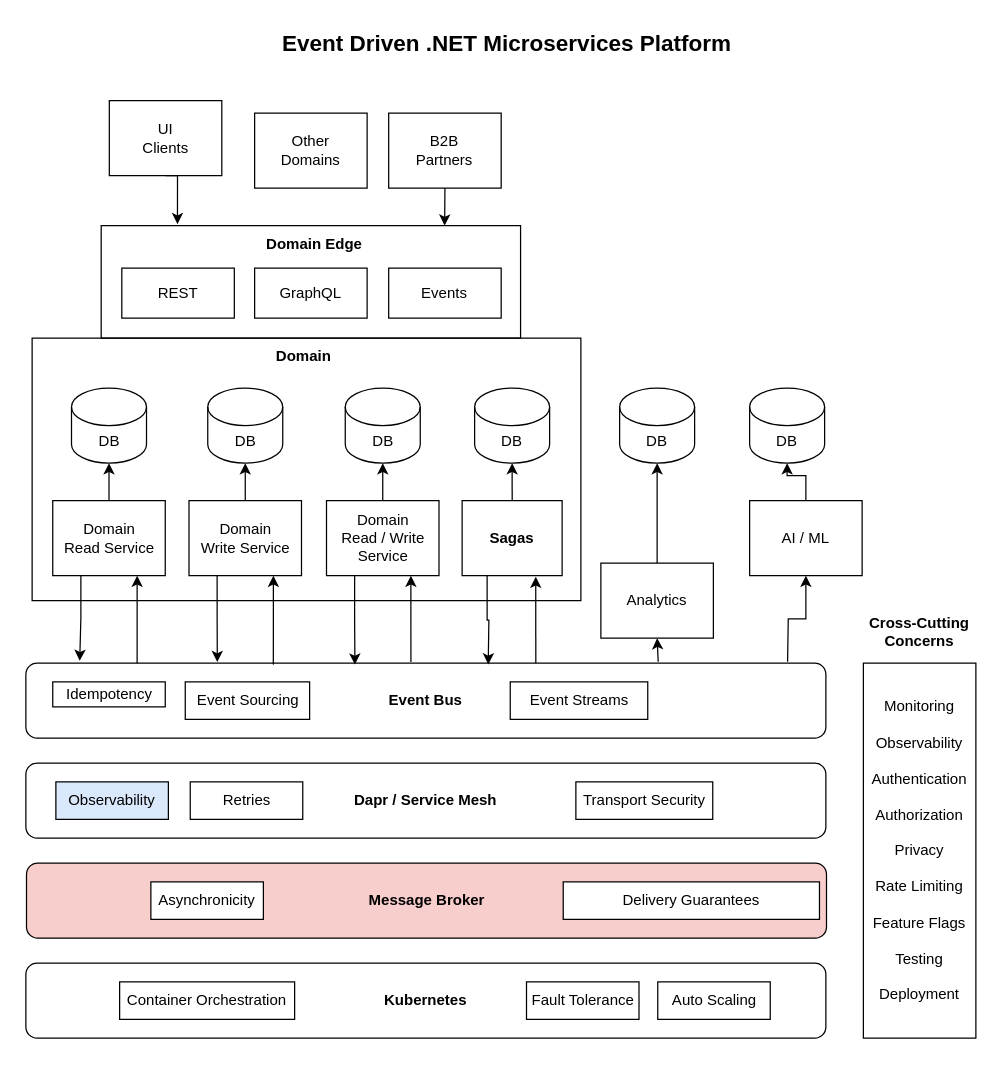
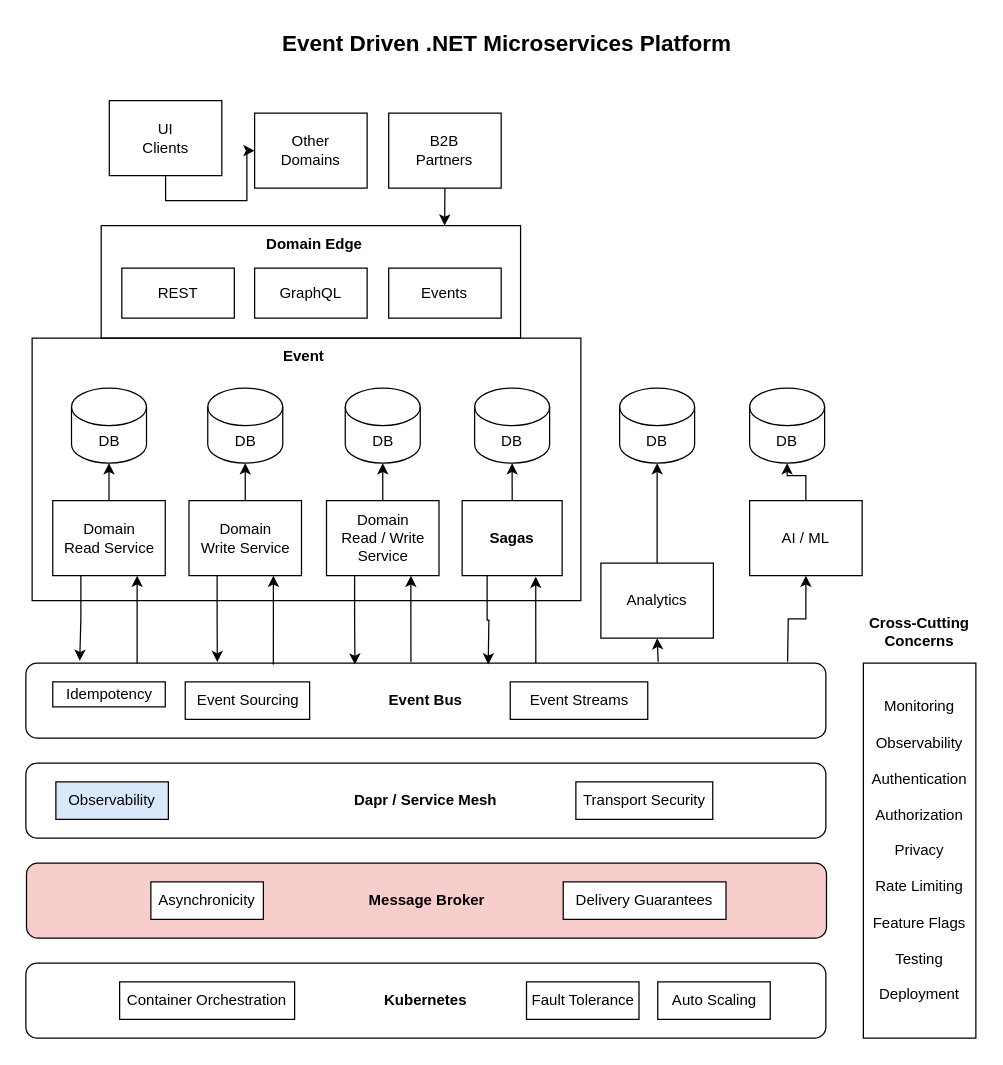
  <mxCell id="0" />
  <mxCell id="1" parent="0" />
  <mxCell id="2" value="" style="rounded=0;whiteSpace=wrap;html=1;fillColor=none;" parent="1" vertex="1"><mxGeometry x="25" y="270" width="439" height="210" as="geometry" /></mxCell>
  <mxCell id="3" value="Event Bus" style="rounded=1;whiteSpace=wrap;html=1;fontStyle=1" parent="1" vertex="1"><mxGeometry x="20" y="530" width="640" height="60" as="geometry" /></mxCell>
  <mxCell id="4" value="Message Broker" style="rounded=1;whiteSpace=wrap;html=1;fontStyle=1;fillColor=#f8cecc;" parent="1" vertex="1"><mxGeometry x="20.5" y="690" width="640" height="60" as="geometry" /></mxCell>
  <mxCell id="5" value="Kubernetes" style="rounded=1;whiteSpace=wrap;html=1;fontStyle=1" parent="1" vertex="1"><mxGeometry x="20" y="770" width="640" height="60" as="geometry" /></mxCell>
  <mxCell id="6" value="DB" style="shape=cylinder3;whiteSpace=wrap;html=1;boundedLbl=1;backgroundOutline=1;size=15;" parent="1" vertex="1"><mxGeometry x="56.5" y="310" width="60" height="60" as="geometry" /></mxCell>
  <mxCell id="7" style="edgeStyle=orthogonalEdgeStyle;rounded=0;orthogonalLoop=1;jettySize=auto;html=1;exitX=0.25;exitY=1;exitDx=0;exitDy=0;entryX=0.122;entryY=-0.03;entryDx=0;entryDy=0;entryPerimeter=0;" parent="1" source="10" edge="1"><mxGeometry relative="1" as="geometry"><mxPoint x="63.08" y="528.2" as="targetPoint" /></mxGeometry></mxCell>
  <mxCell id="8" style="edgeStyle=orthogonalEdgeStyle;rounded=0;orthogonalLoop=1;jettySize=auto;html=1;exitX=0.75;exitY=1;exitDx=0;exitDy=0;startArrow=classic;startFill=1;endArrow=none;endFill=0;" parent="1" source="10" edge="1"><mxGeometry relative="1" as="geometry"><mxPoint x="109" y="530" as="targetPoint" /></mxGeometry></mxCell>
  <mxCell id="9" style="edgeStyle=orthogonalEdgeStyle;rounded=0;orthogonalLoop=1;jettySize=auto;html=1;exitX=0.5;exitY=0;exitDx=0;exitDy=0;entryX=0.5;entryY=1;entryDx=0;entryDy=0;entryPerimeter=0;startArrow=none;startFill=0;endArrow=classic;endFill=1;" parent="1" source="10" target="6" edge="1"><mxGeometry relative="1" as="geometry" /></mxCell>
  <mxCell id="10" value="Domain&lt;br&gt;Read Service" style="rounded=0;whiteSpace=wrap;html=1;" parent="1" vertex="1"><mxGeometry x="41.5" y="400" width="90" height="60" as="geometry" /></mxCell>
  <mxCell id="11" value="DB" style="shape=cylinder3;whiteSpace=wrap;html=1;boundedLbl=1;backgroundOutline=1;size=15;" parent="1" vertex="1"><mxGeometry x="165.5" y="310" width="60" height="60" as="geometry" /></mxCell>
  <mxCell id="12" style="edgeStyle=orthogonalEdgeStyle;rounded=0;orthogonalLoop=1;jettySize=auto;html=1;exitX=0.75;exitY=1;exitDx=0;exitDy=0;entryX=0.364;entryY=0.02;entryDx=0;entryDy=0;entryPerimeter=0;startArrow=classic;startFill=1;endArrow=none;endFill=0;" parent="1" source="15" edge="1"><mxGeometry relative="1" as="geometry"><mxPoint x="217.96" y="531.2" as="targetPoint" /></mxGeometry></mxCell>
  <mxCell id="13" style="edgeStyle=orthogonalEdgeStyle;rounded=0;orthogonalLoop=1;jettySize=auto;html=1;exitX=0.25;exitY=1;exitDx=0;exitDy=0;entryX=0.294;entryY=-0.014;entryDx=0;entryDy=0;entryPerimeter=0;startArrow=none;startFill=0;endArrow=classic;endFill=1;" parent="1" source="15" edge="1"><mxGeometry relative="1" as="geometry"><mxPoint x="173.16" y="529.16" as="targetPoint" /></mxGeometry></mxCell>
  <mxCell id="14" style="edgeStyle=orthogonalEdgeStyle;rounded=0;orthogonalLoop=1;jettySize=auto;html=1;entryX=0.5;entryY=1;entryDx=0;entryDy=0;entryPerimeter=0;startArrow=none;startFill=0;endArrow=classic;endFill=1;" parent="1" source="15" target="11" edge="1"><mxGeometry relative="1" as="geometry" /></mxCell>
  <mxCell id="15" value="Domain&lt;br&gt;Write Service" style="rounded=0;whiteSpace=wrap;html=1;" parent="1" vertex="1"><mxGeometry x="150.5" y="400" width="90" height="60" as="geometry" /></mxCell>
  <mxCell id="16" value="DB" style="shape=cylinder3;whiteSpace=wrap;html=1;boundedLbl=1;backgroundOutline=1;size=15;" parent="1" vertex="1"><mxGeometry x="275.5" y="310" width="60" height="60" as="geometry" /></mxCell>
  <mxCell id="17" style="edgeStyle=orthogonalEdgeStyle;rounded=0;orthogonalLoop=1;jettySize=auto;html=1;exitX=0.75;exitY=1;exitDx=0;exitDy=0;entryX=0.536;entryY=-0.014;entryDx=0;entryDy=0;entryPerimeter=0;startArrow=classic;startFill=1;endArrow=none;endFill=0;" parent="1" source="20" edge="1"><mxGeometry relative="1" as="geometry"><mxPoint x="328.04" y="529.16" as="targetPoint" /></mxGeometry></mxCell>
  <mxCell id="18" style="edgeStyle=orthogonalEdgeStyle;rounded=0;orthogonalLoop=1;jettySize=auto;html=1;exitX=0.25;exitY=1;exitDx=0;exitDy=0;entryX=0.466;entryY=0.02;entryDx=0;entryDy=0;entryPerimeter=0;startArrow=none;startFill=0;endArrow=classic;endFill=1;" parent="1" source="20" edge="1"><mxGeometry relative="1" as="geometry"><mxPoint x="283.24" y="531.2" as="targetPoint" /></mxGeometry></mxCell>
  <mxCell id="19" style="edgeStyle=orthogonalEdgeStyle;rounded=0;orthogonalLoop=1;jettySize=auto;html=1;entryX=0.5;entryY=1;entryDx=0;entryDy=0;entryPerimeter=0;startArrow=none;startFill=0;endArrow=classic;endFill=1;" parent="1" source="20" target="16" edge="1"><mxGeometry relative="1" as="geometry" /></mxCell>
  <mxCell id="20" value="Domain&lt;br&gt;Read / Write Service" style="rounded=0;whiteSpace=wrap;html=1;" parent="1" vertex="1"><mxGeometry x="260.5" y="400" width="90" height="60" as="geometry" /></mxCell>
  <mxCell id="21" value="DB" style="shape=cylinder3;whiteSpace=wrap;html=1;boundedLbl=1;backgroundOutline=1;size=15;" parent="1" vertex="1"><mxGeometry x="495" y="310" width="60" height="60" as="geometry" /></mxCell>
  <mxCell id="22" style="edgeStyle=orthogonalEdgeStyle;rounded=0;orthogonalLoop=1;jettySize=auto;html=1;exitX=0.5;exitY=1;exitDx=0;exitDy=0;startArrow=classic;startFill=1;endArrow=none;endFill=0;entryX=0.674;entryY=-0.018;entryDx=0;entryDy=0;entryPerimeter=0;" parent="1" source="24" edge="1"><mxGeometry relative="1" as="geometry"><mxPoint x="525.86" y="528.92" as="targetPoint" /></mxGeometry></mxCell>
  <mxCell id="23" style="edgeStyle=orthogonalEdgeStyle;rounded=0;orthogonalLoop=1;jettySize=auto;html=1;entryX=0.5;entryY=1;entryDx=0;entryDy=0;entryPerimeter=0;startArrow=none;startFill=0;endArrow=classic;endFill=1;" parent="1" source="24" target="21" edge="1"><mxGeometry relative="1" as="geometry" /></mxCell>
  <mxCell id="24" value="Analytics" style="rounded=0;whiteSpace=wrap;html=1;" parent="1" vertex="1"><mxGeometry x="480" y="450" width="90" height="60" as="geometry" /></mxCell>
  <mxCell id="25" value="DB" style="shape=cylinder3;whiteSpace=wrap;html=1;boundedLbl=1;backgroundOutline=1;size=15;" parent="1" vertex="1"><mxGeometry x="599" y="310" width="60" height="60" as="geometry" /></mxCell>
  <mxCell id="26" style="edgeStyle=orthogonalEdgeStyle;rounded=0;orthogonalLoop=1;jettySize=auto;html=1;exitX=0.5;exitY=1;exitDx=0;exitDy=0;entryX=0.842;entryY=-0.018;entryDx=0;entryDy=0;entryPerimeter=0;startArrow=classic;startFill=1;endArrow=none;endFill=0;" parent="1" source="28" edge="1"><mxGeometry relative="1" as="geometry"><mxPoint x="629.38" y="528.92" as="targetPoint" /></mxGeometry></mxCell>
  <mxCell id="27" style="edgeStyle=orthogonalEdgeStyle;rounded=0;orthogonalLoop=1;jettySize=auto;html=1;entryX=0.5;entryY=1;entryDx=0;entryDy=0;entryPerimeter=0;startArrow=none;startFill=0;endArrow=classic;endFill=1;" parent="1" source="28" target="25" edge="1"><mxGeometry relative="1" as="geometry" /></mxCell>
  <mxCell id="28" value="AI / ML" style="rounded=0;whiteSpace=wrap;html=1;" parent="1" vertex="1"><mxGeometry x="599" y="400" width="90" height="60" as="geometry" /></mxCell>
- <mxCell id="29" value="&lt;b&gt;Domain&lt;/b&gt;" style="text;html=1;strokeColor=none;fillColor=none;align=center;verticalAlign=middle;whiteSpace=wrap;rounded=0;" parent="1" vertex="1"><mxGeometry x="25" y="270" width="435" height="30" as="geometry" /></mxCell>
+ <mxCell id="29" value="&lt;b&gt;Event&lt;/b&gt;" style="text;html=1;strokeColor=none;fillColor=none;align=center;verticalAlign=middle;whiteSpace=wrap;rounded=0;" parent="1" vertex="1"><mxGeometry x="25" y="270" width="435" height="30" as="geometry" /></mxCell>
  <mxCell id="30" value="" style="rounded=0;whiteSpace=wrap;html=1;fillColor=none;" parent="1" vertex="1"><mxGeometry x="80.25" y="180" width="335.5" height="90" as="geometry" /></mxCell>
  <mxCell id="31" value="&lt;b&gt;Domain Edge&lt;/b&gt;" style="text;html=1;strokeColor=none;fillColor=none;align=center;verticalAlign=middle;whiteSpace=wrap;rounded=0;" parent="1" vertex="1"><mxGeometry x="80.75" y="180" width="340" height="30" as="geometry" /></mxCell>
  <mxCell id="32" value="REST" style="rounded=0;whiteSpace=wrap;html=1;" parent="1" vertex="1"><mxGeometry x="96.75" y="214" width="90" height="40" as="geometry" /></mxCell>
  <mxCell id="33" value="GraphQL" style="rounded=0;whiteSpace=wrap;html=1;" parent="1" vertex="1"><mxGeometry x="203" y="214" width="90" height="40" as="geometry" /></mxCell>
  <mxCell id="34" value="Events" style="rounded=0;whiteSpace=wrap;html=1;" parent="1" vertex="1"><mxGeometry x="310.25" y="214" width="90" height="40" as="geometry" /></mxCell>
- <mxCell id="35" style="edgeStyle=orthogonalEdgeStyle;rounded=0;orthogonalLoop=1;jettySize=auto;html=1;exitX=0.5;exitY=1;exitDx=0;exitDy=0;entryX=0.178;entryY=-0.039;entryDx=0;entryDy=0;entryPerimeter=0;startArrow=none;startFill=0;endArrow=classic;endFill=1;" parent="1" source="36" target="31" edge="1"><mxGeometry relative="1" as="geometry" /></mxCell>
+ <mxCell id="35" style="edgeStyle=orthogonalEdgeStyle;rounded=0;orthogonalLoop=1;jettySize=auto;html=1;exitX=0.5;exitY=1;exitDx=0;exitDy=0;startArrow=none;startFill=0;endArrow=classic;endFill=1;" parent="1" source="36" target="37" edge="1"><mxGeometry relative="1" as="geometry" /></mxCell>
  <mxCell id="36" value="UI&lt;br&gt;Clients" style="rounded=0;whiteSpace=wrap;html=1;" parent="1" vertex="1"><mxGeometry x="86.75" y="80" width="90" height="60" as="geometry" /></mxCell>
  <mxCell id="37" value="Other&lt;br&gt;Domains" style="rounded=0;whiteSpace=wrap;html=1;" parent="1" vertex="1"><mxGeometry x="203" y="90" width="90" height="60" as="geometry" /></mxCell>
  <mxCell id="38" style="edgeStyle=orthogonalEdgeStyle;rounded=0;orthogonalLoop=1;jettySize=auto;html=1;exitX=0.5;exitY=1;exitDx=0;exitDy=0;startArrow=none;startFill=0;endArrow=classic;endFill=1;" parent="1" source="39" edge="1"><mxGeometry relative="1" as="geometry"><mxPoint x="355" y="180" as="targetPoint" /></mxGeometry></mxCell>
  <mxCell id="39" value="B2B&lt;br&gt;Partners" style="rounded=0;whiteSpace=wrap;html=1;" parent="1" vertex="1"><mxGeometry x="310.25" y="90" width="90" height="60" as="geometry" /></mxCell>
  <mxCell id="40" value="Monitoring&lt;br&gt;&lt;br&gt;Observability&lt;br&gt;&lt;br&gt;Authentication&lt;br&gt;&lt;br&gt;Authorization&lt;br&gt;&lt;br&gt;Privacy&lt;br&gt;&lt;br&gt;Rate Limiting&lt;br&gt;&lt;br&gt;Feature Flags&lt;br&gt;&lt;br&gt;Testing&lt;br&gt;&lt;br&gt;Deployment" style="rounded=0;whiteSpace=wrap;html=1;" parent="1" vertex="1"><mxGeometry x="690" y="530" width="90" height="300" as="geometry" /></mxCell>
  <mxCell id="41" value="&lt;b&gt;Cross-Cutting&lt;br&gt;Concerns&lt;br&gt;&lt;/b&gt;" style="text;html=1;strokeColor=none;fillColor=none;align=center;verticalAlign=middle;whiteSpace=wrap;rounded=0;" parent="1" vertex="1"><mxGeometry x="690" y="490" width="90" height="30" as="geometry" /></mxCell>
  <mxCell id="42" value="&lt;b style=&quot;font-size: 18px&quot;&gt;Event Driven .NET Microservices Platform&lt;/b&gt;" style="text;html=1;strokeColor=none;fillColor=none;align=center;verticalAlign=middle;whiteSpace=wrap;rounded=0;fontSize=18;" parent="1" vertex="1"><mxGeometry x="30" y="20" width="750" height="30" as="geometry" /></mxCell>
  <mxCell id="43" value="Dapr / Service Mesh" style="rounded=1;whiteSpace=wrap;html=1;fontStyle=1" parent="1" vertex="1"><mxGeometry x="20" y="610" width="640" height="60" as="geometry" /></mxCell>
  <mxCell id="44" value="Idempotency" style="rounded=0;whiteSpace=wrap;html=1;" parent="1" vertex="1"><mxGeometry x="41.5" y="545" width="90" height="20" as="geometry" /></mxCell>
  <mxCell id="45" value="Observability" style="rounded=0;whiteSpace=wrap;html=1;fillColor=#dae8fc;" parent="1" vertex="1"><mxGeometry x="44" y="625" width="90" height="30" as="geometry" /></mxCell>
- <mxCell id="46" value="Retries" style="rounded=0;whiteSpace=wrap;html=1;" parent="1" vertex="1"><mxGeometry x="151.5" y="625" width="90" height="30" as="geometry" /></mxCell>
  <mxCell id="47" value="Transport Security" style="rounded=0;whiteSpace=wrap;html=1;" parent="1" vertex="1"><mxGeometry x="460" y="625" width="109.5" height="30" as="geometry" /></mxCell>
  <mxCell id="48" value="Asynchronicity" style="rounded=0;whiteSpace=wrap;html=1;" parent="1" vertex="1"><mxGeometry x="120" y="705" width="90" height="30" as="geometry" /></mxCell>
- <mxCell id="49" value="Delivery Guarantees" style="rounded=0;whiteSpace=wrap;html=1;" parent="1" vertex="1"><mxGeometry x="449.88" y="705" width="205" height="30" as="geometry" /></mxCell>
+ <mxCell id="49" value="Delivery Guarantees" style="rounded=0;whiteSpace=wrap;html=1;" parent="1" vertex="1"><mxGeometry x="449.88" y="705" width="130.25" height="30" as="geometry" /></mxCell>
  <mxCell id="50" value="Container Orchestration" style="rounded=0;whiteSpace=wrap;html=1;" parent="1" vertex="1"><mxGeometry x="95" y="785" width="140" height="30" as="geometry" /></mxCell>
  <mxCell id="51" value="Fault Tolerance" style="rounded=0;whiteSpace=wrap;html=1;" parent="1" vertex="1"><mxGeometry x="420.5" y="785" width="90" height="30" as="geometry" /></mxCell>
  <mxCell id="52" value="Auto Scaling" style="rounded=0;whiteSpace=wrap;html=1;" parent="1" vertex="1"><mxGeometry x="525.5" y="785" width="90" height="30" as="geometry" /></mxCell>
  <mxCell id="53" style="edgeStyle=orthogonalEdgeStyle;rounded=0;orthogonalLoop=1;jettySize=auto;html=1;exitX=0.25;exitY=1;exitDx=0;exitDy=0;entryX=0.642;entryY=0.017;entryDx=0;entryDy=0;entryPerimeter=0;startArrow=none;startFill=0;endArrow=classic;endFill=1;" parent="1" source="54" edge="1"><mxGeometry relative="1" as="geometry"><mxPoint x="389.88" y="531.02" as="targetPoint" /></mxGeometry></mxCell>
  <mxCell id="54" value="Sagas" style="rounded=0;whiteSpace=wrap;html=1;fontStyle=1" parent="1" vertex="1"><mxGeometry x="369" y="400" width="80" height="60" as="geometry" /></mxCell>
  <mxCell id="55" style="edgeStyle=orthogonalEdgeStyle;rounded=0;orthogonalLoop=1;jettySize=auto;html=1;exitX=0.75;exitY=1;exitDx=0;exitDy=0;entryX=0.536;entryY=-0.014;entryDx=0;entryDy=0;entryPerimeter=0;startArrow=classic;startFill=1;endArrow=none;endFill=0;" parent="1" edge="1"><mxGeometry relative="1" as="geometry"><mxPoint x="427.9" y="460.84" as="sourcePoint" /><mxPoint x="427.94" y="530" as="targetPoint" /></mxGeometry></mxCell>
  <mxCell id="56" value="DB" style="shape=cylinder3;whiteSpace=wrap;html=1;boundedLbl=1;backgroundOutline=1;size=15;" parent="1" vertex="1"><mxGeometry x="379" y="310" width="60" height="60" as="geometry" /></mxCell>
  <mxCell id="57" style="edgeStyle=orthogonalEdgeStyle;rounded=0;orthogonalLoop=1;jettySize=auto;html=1;entryX=0.5;entryY=1;entryDx=0;entryDy=0;entryPerimeter=0;startArrow=none;startFill=0;endArrow=classic;endFill=1;" parent="1" target="56" edge="1"><mxGeometry relative="1" as="geometry"><mxPoint x="409.038" y="400" as="sourcePoint" /></mxGeometry></mxCell>
  <mxCell id="58" value="Event Sourcing" style="rounded=0;whiteSpace=wrap;html=1;" parent="1" vertex="1"><mxGeometry x="147.5" y="545" width="99.5" height="30" as="geometry" /></mxCell>
  <mxCell id="59" value="Event Streams" style="rounded=0;whiteSpace=wrap;html=1;" parent="1" vertex="1"><mxGeometry x="407.5" y="545" width="110" height="30" as="geometry" /></mxCell>
